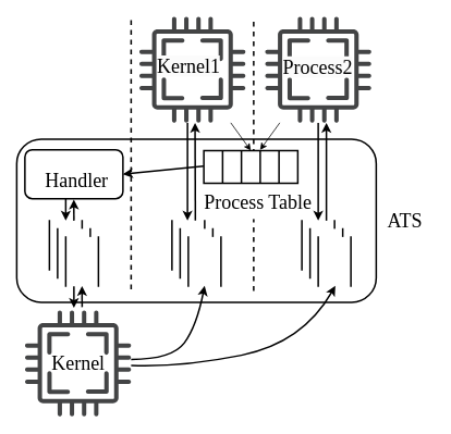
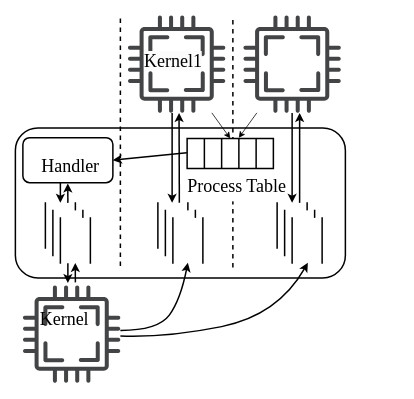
  <mxCell id="0" />
  <mxCell id="1" parent="0" />
  <mxCell id="2" value="" style="rounded=1;whiteSpace=wrap;html=1;strokeWidth=2;" vertex="1" parent="1"><mxGeometry x="20" y="170" width="440" height="200" as="geometry" /></mxCell>
  <mxCell id="3" value="" style="endArrow=none;dashed=1;html=1;strokeWidth=2;rounded=1;" edge="1" parent="1"><mxGeometry width="50" height="50" relative="1" as="geometry"><mxPoint x="160" y="354" as="sourcePoint" /><mxPoint x="160" y="20" as="targetPoint" /></mxGeometry></mxCell>
  <mxCell id="4" value="" style="endArrow=none;dashed=1;html=1;strokeWidth=2;rounded=1;" edge="1" parent="1"><mxGeometry width="50" height="50" relative="1" as="geometry"><mxPoint x="310" y="356" as="sourcePoint" /><mxPoint x="310" y="20" as="targetPoint" /></mxGeometry></mxCell>
  <mxCell id="5" value="" style="shape=table;html=1;whiteSpace=wrap;startSize=0;container=1;collapsible=0;childLayout=tableLayout;fontFamily=Times New Roman;fontSize=48;strokeWidth=2;fillColor=#FFFFFF;" vertex="1" parent="1"><mxGeometry x="249" y="184" width="115" height="40" as="geometry" /></mxCell>
  <mxCell id="6" value="" style="shape=tableRow;horizontal=0;startSize=0;swimlaneHead=0;swimlaneBody=0;top=0;left=0;bottom=0;right=0;collapsible=0;dropTarget=0;fillColor=none;points=[[0,0.5],[1,0.5]];portConstraint=eastwest;fontFamily=Times New Roman;fontSize=48;" vertex="1" parent="5"><mxGeometry width="115" height="40" as="geometry" /></mxCell>
  <mxCell id="7" value="" style="shape=partialRectangle;html=1;whiteSpace=wrap;connectable=0;fillColor=none;top=0;left=0;bottom=0;right=0;overflow=hidden;fontFamily=Times New Roman;fontSize=48;" vertex="1" parent="6"><mxGeometry width="23" height="40" as="geometry"><mxRectangle width="23" height="40" as="alternateBounds" /></mxGeometry></mxCell>
  <mxCell id="8" style="shape=partialRectangle;html=1;whiteSpace=wrap;connectable=0;fillColor=none;top=0;left=0;bottom=0;right=0;overflow=hidden;fontFamily=Times New Roman;fontSize=48;" vertex="1" parent="6"><mxGeometry x="23" width="23" height="40" as="geometry"><mxRectangle width="23" height="40" as="alternateBounds" /></mxGeometry></mxCell>
  <mxCell id="9" style="shape=partialRectangle;html=1;whiteSpace=wrap;connectable=0;fillColor=none;top=0;left=0;bottom=0;right=0;overflow=hidden;fontFamily=Times New Roman;fontSize=48;" vertex="1" parent="6"><mxGeometry x="46" width="23" height="40" as="geometry"><mxRectangle width="23" height="40" as="alternateBounds" /></mxGeometry></mxCell>
  <mxCell id="10" style="shape=partialRectangle;html=1;whiteSpace=wrap;connectable=0;fillColor=none;top=0;left=0;bottom=0;right=0;overflow=hidden;fontFamily=Times New Roman;fontSize=48;" vertex="1" parent="6"><mxGeometry x="69" width="23" height="40" as="geometry"><mxRectangle width="23" height="40" as="alternateBounds" /></mxGeometry></mxCell>
  <mxCell id="11" style="shape=partialRectangle;html=1;whiteSpace=wrap;connectable=0;fillColor=none;top=0;left=0;bottom=0;right=0;overflow=hidden;fontFamily=Times New Roman;fontSize=48;" vertex="1" parent="6"><mxGeometry x="92" width="23" height="40" as="geometry"><mxRectangle width="23" height="40" as="alternateBounds" /></mxGeometry></mxCell>
  <mxCell id="12" value="" style="group" vertex="1" connectable="0" parent="1"><mxGeometry x="60" y="270" width="60" height="80" as="geometry" /></mxCell>
  <mxCell id="13" value="" style="shape=partialRectangle;whiteSpace=wrap;html=1;bottom=0;top=0;fillColor=default;strokeWidth=2;" vertex="1" parent="12"><mxGeometry width="40" height="60" as="geometry" /></mxCell>
  <mxCell id="14" value="" style="shape=partialRectangle;whiteSpace=wrap;html=1;bottom=0;top=0;fillColor=default;strokeWidth=2;" vertex="1" parent="12"><mxGeometry x="10" y="10" width="40" height="60" as="geometry" /></mxCell>
  <mxCell id="15" value="" style="shape=partialRectangle;whiteSpace=wrap;html=1;bottom=0;top=0;fillColor=default;strokeWidth=2;" vertex="1" parent="12"><mxGeometry x="20" y="20" width="40" height="60" as="geometry" /></mxCell>
  <mxCell id="16" value="" style="endArrow=classic;html=1;strokeWidth=2;entryX=0.499;entryY=1.017;entryDx=0;entryDy=0;entryPerimeter=0;" edge="1" parent="12" target="33"><mxGeometry width="50" height="50" relative="1" as="geometry"><mxPoint x="30" as="sourcePoint" /><mxPoint x="29.989" y="-29.326" as="targetPoint" /></mxGeometry></mxCell>
  <mxCell id="17" value="" style="endArrow=classic;html=1;strokeWidth=2;exitX=0.417;exitY=1.008;exitDx=0;exitDy=0;exitPerimeter=0;" edge="1" parent="12" source="33"><mxGeometry width="50" height="50" relative="1" as="geometry"><mxPoint x="19.999" y="-29.429" as="sourcePoint" /><mxPoint x="20" as="targetPoint" /></mxGeometry></mxCell>
  <mxCell id="18" value="" style="endArrow=classic;html=1;strokeColor=#000000;entryX=0.599;entryY=-0.018;entryDx=0;entryDy=0;entryPerimeter=0;" edge="1" parent="1" target="5" source="28"><mxGeometry width="50" height="50" relative="1" as="geometry"><mxPoint x="330.151" y="156.992" as="sourcePoint" /><mxPoint x="330.004" y="303.01" as="targetPoint" /></mxGeometry></mxCell>
  <mxCell id="19" value="" style="endArrow=classic;html=1;strokeWidth=2;entryX=1;entryY=0.5;entryDx=0;entryDy=0;exitX=-0.003;exitY=0.476;exitDx=0;exitDy=0;exitPerimeter=0;" edge="1" parent="1" source="6" target="33"><mxGeometry width="50" height="50" relative="1" as="geometry"><mxPoint x="170" y="341" as="sourcePoint" /><mxPoint x="160.5" y="311" as="targetPoint" /></mxGeometry></mxCell>
- <mxCell id="20" value="&lt;font face=&quot;Times New Roman&quot; style=&quot;font-size: 24px;&quot;&gt;ATS&lt;/font&gt;" style="text;html=1;align=center;verticalAlign=middle;resizable=0;points=[];autosize=1;strokeColor=none;fillColor=none;" vertex="1" parent="1"><mxGeometry x="460" y="250" width="70" height="40" as="geometry" /></mxCell>
  <mxCell id="21" value="" style="group" vertex="1" connectable="0" parent="1"><mxGeometry x="30" y="380" width="130" height="130" as="geometry" /></mxCell>
  <mxCell id="22" value="" style="sketch=0;pointerEvents=1;shadow=0;dashed=0;html=1;strokeColor=none;fillColor=#434445;aspect=fixed;labelPosition=center;verticalLabelPosition=bottom;verticalAlign=top;align=center;outlineConnect=0;shape=mxgraph.vvd.cpu;" vertex="1" parent="21"><mxGeometry width="130" height="130" as="geometry" /></mxCell>
- <mxCell id="23" value="&lt;font face=&quot;Times New Roman&quot; style=&quot;font-size: 24px;&quot;&gt;Kernel&lt;/font&gt;" style="text;html=1;align=center;verticalAlign=middle;resizable=0;points=[];autosize=1;strokeColor=none;fillColor=none;" vertex="1" parent="21"><mxGeometry x="20" y="45" width="90" height="40" as="geometry" /></mxCell>
+ <mxCell id="23" value="&lt;font face=&quot;Times New Roman&quot; style=&quot;font-size: 24px;&quot;&gt;Kernel&lt;/font&gt;" style="text;html=1;align=center;verticalAlign=middle;resizable=0;points=[];autosize=1;strokeColor=none;fillColor=none;" vertex="1" parent="21"><mxGeometry x="10" y="25" width="90" height="40" as="geometry" /></mxCell>
  <mxCell id="24" value="" style="group" vertex="1" connectable="0" parent="1"><mxGeometry x="170" y="20" width="130" height="130" as="geometry" /></mxCell>
  <mxCell id="25" value="" style="sketch=0;pointerEvents=1;shadow=0;dashed=0;html=1;strokeColor=none;fillColor=#434445;aspect=fixed;labelPosition=center;verticalLabelPosition=bottom;verticalAlign=top;align=center;outlineConnect=0;shape=mxgraph.vvd.cpu;" vertex="1" parent="24"><mxGeometry width="130" height="130" as="geometry" /></mxCell>
  <mxCell id="26" value="&lt;span style=&quot;color: rgb(0, 0, 0); font-family: &amp;quot;Times New Roman&amp;quot;; font-size: 24px; font-style: normal; font-variant-ligatures: normal; font-variant-caps: normal; font-weight: 400; letter-spacing: normal; orphans: 2; text-align: center; text-indent: 0px; text-transform: none; widows: 2; word-spacing: 0px; -webkit-text-stroke-width: 0px; background-color: rgb(251, 251, 251); text-decoration-thickness: initial; text-decoration-style: initial; text-decoration-color: initial; float: none; display: inline !important;&quot;&gt;Kernel1&lt;/span&gt;" style="text;whiteSpace=wrap;html=1;" vertex="1" parent="24"><mxGeometry x="20" y="40" width="90" height="50" as="geometry" /></mxCell>
  <mxCell id="27" value="" style="group" vertex="1" connectable="0" parent="1"><mxGeometry x="324" y="20" width="130" height="130" as="geometry" /></mxCell>
  <mxCell id="28" value="" style="sketch=0;pointerEvents=1;shadow=0;dashed=0;html=1;strokeColor=none;fillColor=#434445;aspect=fixed;labelPosition=center;verticalLabelPosition=bottom;verticalAlign=top;align=center;outlineConnect=0;shape=mxgraph.vvd.cpu;" vertex="1" parent="27"><mxGeometry width="130" height="130" as="geometry" /></mxCell>
- <mxCell id="29" value="&lt;span style=&quot;color: rgb(0, 0, 0); font-family: &amp;quot;Times New Roman&amp;quot;; font-size: 24px; font-style: normal; font-variant-ligatures: normal; font-variant-caps: normal; font-weight: 400; letter-spacing: normal; orphans: 2; text-align: center; text-indent: 0px; text-transform: none; widows: 2; word-spacing: 0px; -webkit-text-stroke-width: 0px; background-color: rgb(251, 251, 251); text-decoration-thickness: initial; text-decoration-style: initial; text-decoration-color: initial; float: none; display: inline !important;&quot;&gt;Process2&lt;/span&gt;" style="text;whiteSpace=wrap;html=1;" vertex="1" parent="27"><mxGeometry x="20" y="41" width="90" height="50" as="geometry" /></mxCell>
  <mxCell id="30" value="" style="endArrow=classic;html=1;strokeColor=#000000;entryX=0.5;entryY=0;entryDx=0;entryDy=0;" edge="1" parent="1" source="25" target="5"><mxGeometry width="50" height="50" relative="1" as="geometry"><mxPoint x="354.477" y="160" as="sourcePoint" /><mxPoint x="300" y="190" as="targetPoint" /></mxGeometry></mxCell>
  <mxCell id="31" value="&lt;font face=&quot;Times New Roman&quot; style=&quot;font-size: 24px;&quot;&gt;Process Table&lt;/font&gt;" style="text;html=1;align=center;verticalAlign=middle;resizable=0;points=[];autosize=1;strokeColor=none;fillColor=default;" vertex="1" parent="1"><mxGeometry x="240" y="228" width="150" height="40" as="geometry" /></mxCell>
  <mxCell id="32" value="" style="group" vertex="1" connectable="0" parent="1"><mxGeometry x="30" y="183" width="120" height="60" as="geometry" /></mxCell>
  <mxCell id="33" value="" style="rounded=1;whiteSpace=wrap;html=1;strokeWidth=2;fillColor=default;" vertex="1" parent="32"><mxGeometry width="120" height="60" as="geometry" /></mxCell>
  <mxCell id="34" value="&lt;font face=&quot;Times New Roman&quot; style=&quot;font-size: 24px;&quot;&gt;Handler&lt;br&gt;&lt;/font&gt;" style="text;html=1;align=center;verticalAlign=middle;resizable=0;points=[];autosize=1;strokeColor=none;fillColor=none;" vertex="1" parent="32"><mxGeometry x="13" y="18" width="100" height="40" as="geometry" /></mxCell>
  <mxCell id="35" value="" style="group" vertex="1" connectable="0" parent="1"><mxGeometry x="210" y="270" width="60" height="80" as="geometry" /></mxCell>
  <mxCell id="36" value="" style="shape=partialRectangle;whiteSpace=wrap;html=1;bottom=0;top=0;fillColor=default;strokeWidth=2;" vertex="1" parent="35"><mxGeometry width="40" height="60" as="geometry" /></mxCell>
  <mxCell id="37" value="" style="shape=partialRectangle;whiteSpace=wrap;html=1;bottom=0;top=0;fillColor=default;strokeWidth=2;" vertex="1" parent="35"><mxGeometry x="10" y="10" width="40" height="60" as="geometry" /></mxCell>
  <mxCell id="38" value="" style="shape=partialRectangle;whiteSpace=wrap;html=1;bottom=0;top=0;fillColor=default;strokeWidth=2;" vertex="1" parent="35"><mxGeometry x="20" y="20" width="40" height="60" as="geometry" /></mxCell>
  <mxCell id="39" value="" style="endArrow=classic;html=1;strokeWidth=2;" edge="1" parent="35"><mxGeometry width="50" height="50" relative="1" as="geometry"><mxPoint x="19" y="-120" as="sourcePoint" /><mxPoint x="19" as="targetPoint" /></mxGeometry></mxCell>
  <mxCell id="40" value="" style="group" vertex="1" connectable="0" parent="1"><mxGeometry x="369" y="270" width="60" height="80" as="geometry" /></mxCell>
  <mxCell id="41" value="" style="shape=partialRectangle;whiteSpace=wrap;html=1;bottom=0;top=0;fillColor=default;strokeWidth=2;" vertex="1" parent="40"><mxGeometry width="40" height="60" as="geometry" /></mxCell>
  <mxCell id="42" value="" style="shape=partialRectangle;whiteSpace=wrap;html=1;bottom=0;top=0;fillColor=default;strokeWidth=2;" vertex="1" parent="40"><mxGeometry x="10" y="10" width="40" height="60" as="geometry" /></mxCell>
  <mxCell id="43" value="" style="shape=partialRectangle;whiteSpace=wrap;html=1;bottom=0;top=0;fillColor=default;strokeWidth=2;" vertex="1" parent="40"><mxGeometry x="20" y="20" width="40" height="60" as="geometry" /></mxCell>
  <mxCell id="44" value="" style="endArrow=classic;html=1;strokeWidth=2;" edge="1" parent="40"><mxGeometry width="50" height="50" relative="1" as="geometry"><mxPoint x="30" as="sourcePoint" /><mxPoint x="30" y="-120" as="targetPoint" /></mxGeometry></mxCell>
  <mxCell id="45" value="" style="endArrow=classic;html=1;strokeWidth=2;" edge="1" parent="40" source="28"><mxGeometry width="50" height="50" relative="1" as="geometry"><mxPoint x="19.999" y="-29.429" as="sourcePoint" /><mxPoint x="20" as="targetPoint" /></mxGeometry></mxCell>
  <mxCell id="46" value="" style="endArrow=classic;html=1;strokeWidth=2;exitX=0.641;exitY=-0.002;exitDx=0;exitDy=0;exitPerimeter=0;" edge="1" parent="1"><mxGeometry width="50" height="50" relative="1" as="geometry"><mxPoint x="238.64" y="269.88" as="sourcePoint" /><mxPoint x="238.225" y="150" as="targetPoint" /></mxGeometry></mxCell>
  <mxCell id="47" value="" style="curved=1;endArrow=classic;html=1;strokeWidth=2;" edge="1" parent="1"><mxGeometry width="50" height="50" relative="1" as="geometry"><mxPoint x="160" y="440" as="sourcePoint" /><mxPoint x="250" y="350" as="targetPoint" /><Array as="points"><mxPoint x="210" y="440" /><mxPoint x="240" y="400" /></Array></mxGeometry></mxCell>
  <mxCell id="48" value="" style="curved=1;endArrow=classic;html=1;strokeWidth=2;" edge="1" parent="1" source="22"><mxGeometry width="50" height="50" relative="1" as="geometry"><mxPoint x="170" y="450" as="sourcePoint" /><mxPoint x="410" y="350" as="targetPoint" /><Array as="points"><mxPoint x="220" y="450" /><mxPoint x="370" y="420" /></Array></mxGeometry></mxCell>
  <mxCell id="49" value="" style="endArrow=classic;html=1;strokeWidth=2;exitX=0.417;exitY=1.008;exitDx=0;exitDy=0;exitPerimeter=0;" edge="1" parent="1"><mxGeometry width="50" height="50" relative="1" as="geometry"><mxPoint x="90.04" y="350.48" as="sourcePoint" /><mxPoint x="90" y="377" as="targetPoint" /></mxGeometry></mxCell>
  <mxCell id="50" value="" style="endArrow=classic;html=1;strokeWidth=2;entryX=0.499;entryY=1.017;entryDx=0;entryDy=0;entryPerimeter=0;" edge="1" parent="1"><mxGeometry width="50" height="50" relative="1" as="geometry"><mxPoint x="100" y="376" as="sourcePoint" /><mxPoint x="99.88" y="350.02" as="targetPoint" /></mxGeometry></mxCell>
